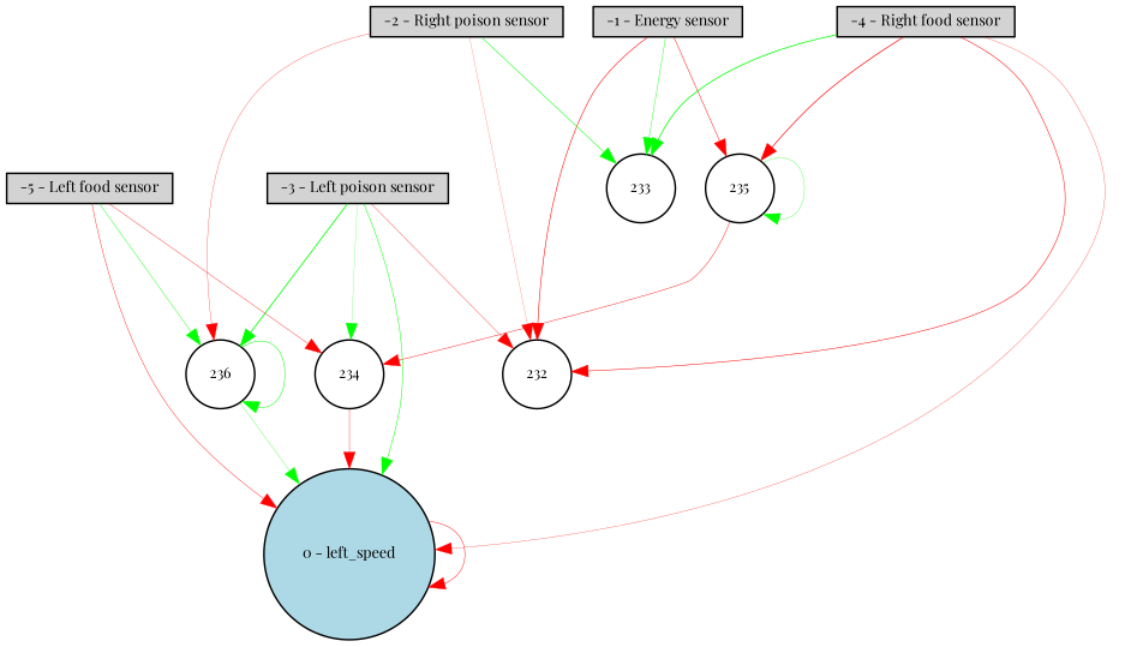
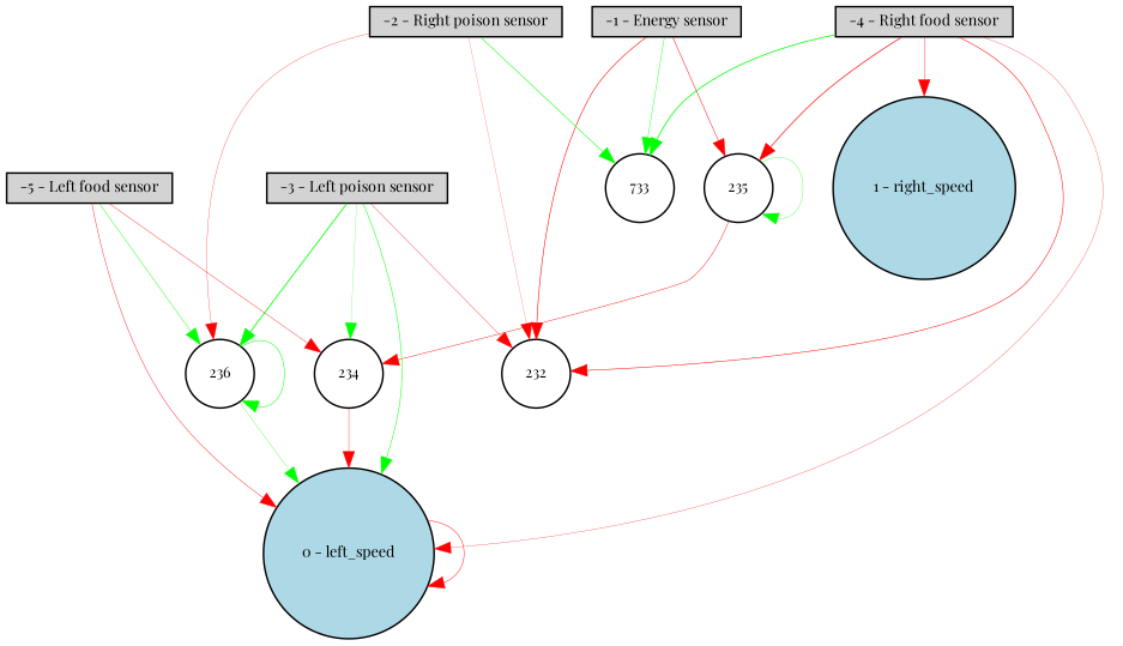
  digraph {
    fontname="Playfair Display"
    node [fillcolor=lightgray fontname="Playfair Display" fontsize=9 shape=circle style=filled]
    edge [color=red fontname="Playfair Display" style=solid]
    "-1 - Energy sensor" [height=0.2 shape=box width=0.2]
    232 [fillcolor=white height=0.2 width=0.2]
-   233 [fillcolor=white height=0.2 width=0.2]
+   233 [fillcolor=white height=0.2 width=0.2 label=733]
    235 [fillcolor=white height=0.2 width=0.2]
    234 [fillcolor=white height=0.2 width=0.2]
    "-2 - Right poison sensor" [height=0.2 shape=box width=0.2]
    236 [fillcolor=white height=0.2 width=0.2]
    "0 - left_speed" [fillcolor=lightblue height=0.2 width=0.2]
    "-3 - Left poison sensor" [height=0.2 shape=box width=0.2]
    "-4 - Right food sensor" [height=0.2 shape=box width=0.2]
+   "1 - right_speed" [fillcolor=lightblue height=0.2 width=0.2]
    "-5 - Left food sensor" [height=0.2 shape=box width=0.2]
    "-1 - Energy sensor" -> 232 [penwidth=0.3842524690520155]
    "-1 - Energy sensor" -> 233 [color=green penwidth=0.2736853267203383]
    "-1 - Energy sensor" -> 235 [penwidth=0.3155739188242642]
    235 -> 235 [color=green penwidth=0.20193470399973745]
    235 -> 234 [penwidth=0.2860419771385201]
    234 -> "0 - left_speed" [penwidth=0.23123910277609938]
    "-2 - Right poison sensor" -> 232 [penwidth=0.12281881065173338]
    "-2 - Right poison sensor" -> 233 [color=green penwidth=0.35230252073608503]
    "-2 - Right poison sensor" -> 236 [penwidth=0.18281190345498455]
    236 -> 236 [color=green penwidth=0.3410953411614205]
    236 -> "0 - left_speed" [color=green penwidth=0.18883600709410486]
    "0 - left_speed" -> "0 - left_speed" [penwidth=0.3017061278643206]
    "-3 - Left poison sensor" -> 232 [penwidth=0.2140768619810438]
    "-3 - Left poison sensor" -> 234 [color=green penwidth=0.14218011455149548]
    "-3 - Left poison sensor" -> 236 [color=green penwidth=0.5557826551911125]
    "-3 - Left poison sensor" -> "0 - left_speed" [color=green penwidth=0.332943787621032]
    "-4 - Right food sensor" -> 232 [penwidth=0.34922523989430976]
    "-4 - Right food sensor" -> 233 [color=green penwidth=0.5159919303568374]
    "-4 - Right food sensor" -> 235 [penwidth=0.45990336059339987]
    "-4 - Right food sensor" -> "0 - left_speed" [penwidth=0.17788306266044823]
+   "-4 - Right food sensor" -> "1 - right_speed" [penwidth=0.24046950760025118]
    "-5 - Left food sensor" -> 234 [penwidth=0.23865660428369237]
    "-5 - Left food sensor" -> 236 [color=green penwidth=0.27981288009421107]
    "-5 - Left food sensor" -> "0 - left_speed" [penwidth=0.2716151549139486]
  }
